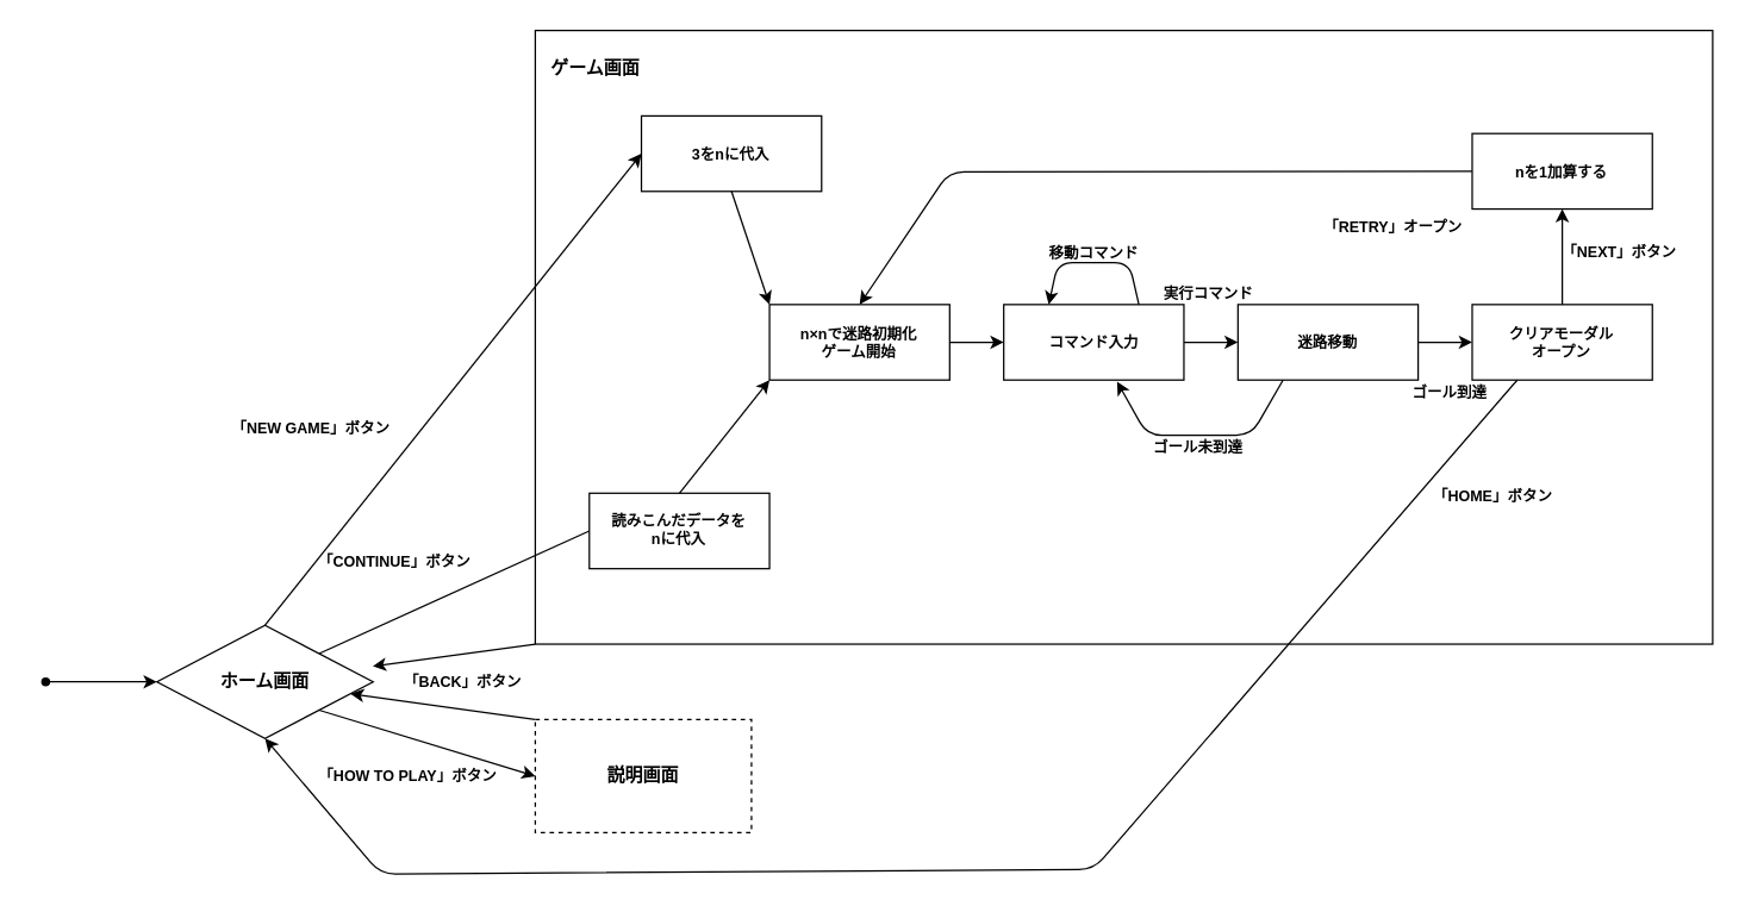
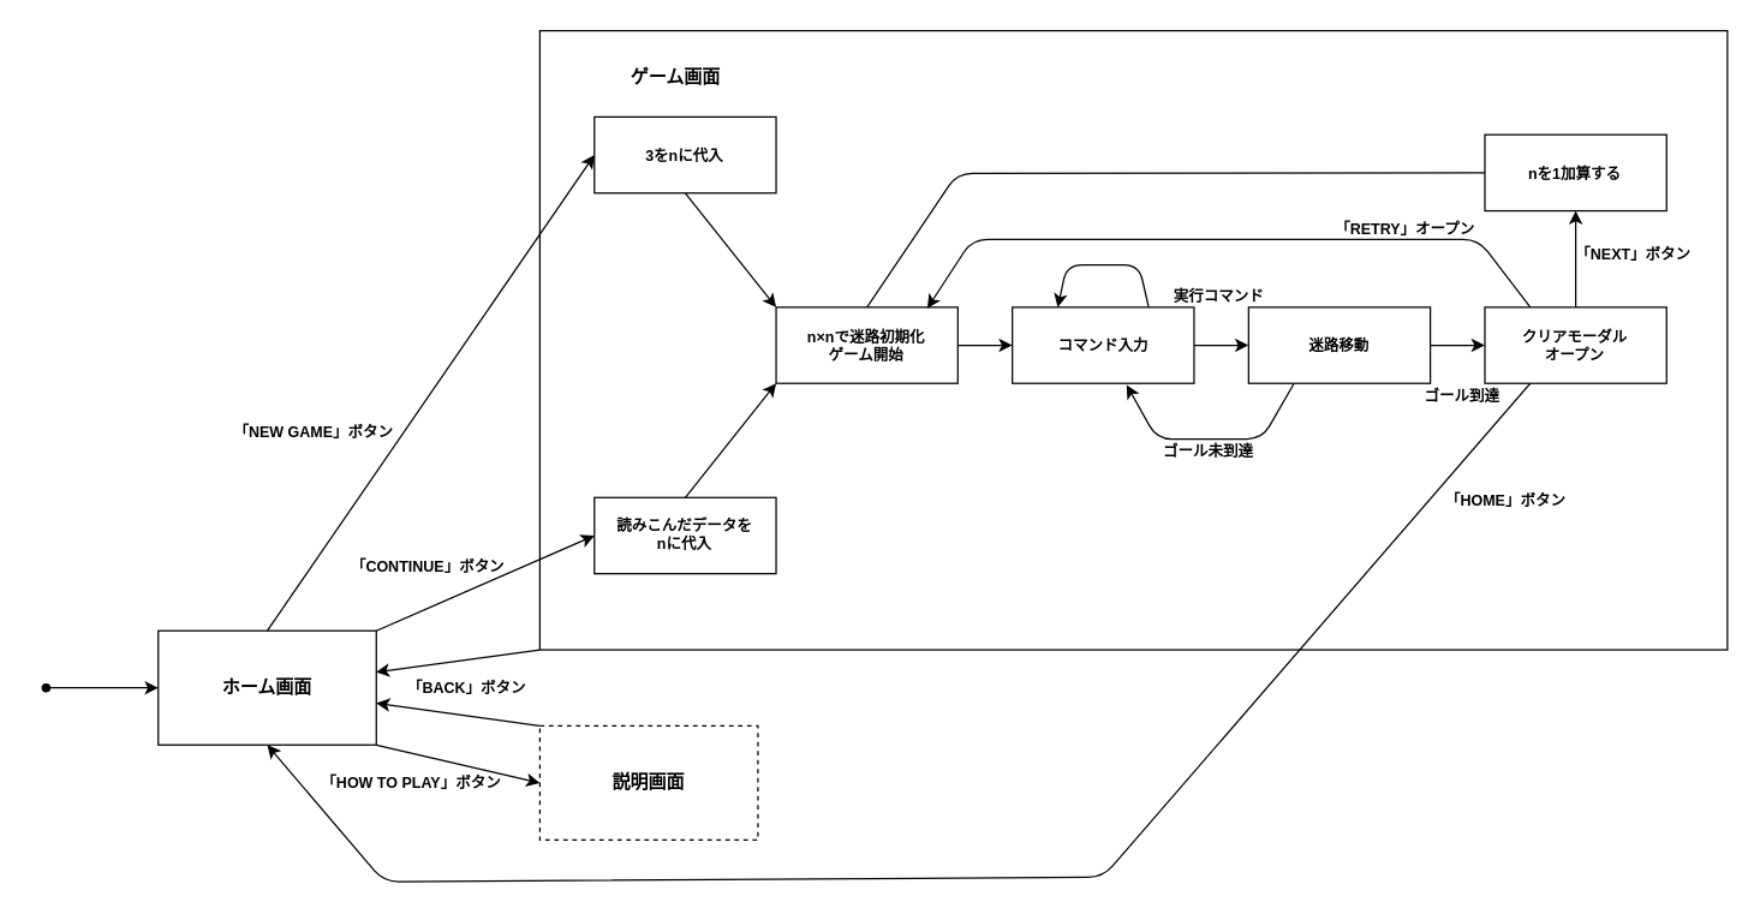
  <mxCell id="0" />
  <mxCell id="1" parent="0" />
- <mxCell id="2" value="ホーム画面" style="rhombus;whiteSpace=wrap;html=1;pointerEvents=0;fontFamily=Helvetica;fontSize=12;fontColor=default;fillColor=none;gradientColor=none;fontStyle=1;" vertex="1" parent="1"><mxGeometry x="104.737" y="419.8" width="145.263" height="76.08" as="geometry" /></mxCell>
+ <mxCell id="2" value="ホーム画面" style="whiteSpace=wrap;html=1;pointerEvents=0;fontFamily=Helvetica;fontSize=12;fontColor=default;fillColor=none;gradientColor=none;fontStyle=1;" vertex="1" parent="1"><mxGeometry x="104.737" y="419.8" width="145.263" height="76.08" as="geometry" /></mxCell>
  <mxCell id="3" value="" style="edgeStyle=none;html=1;fontFamily=Helvetica;fontSize=12;fontColor=default;fontStyle=1;" edge="1" parent="1" target="2"><mxGeometry relative="1" as="geometry"><mxPoint x="32.105" y="457.84" as="sourcePoint" /></mxGeometry></mxCell>
  <mxCell id="4" style="edgeStyle=none;html=1;exitX=0;exitY=1;exitDx=0;exitDy=0;entryX=0.998;entryY=0.362;entryDx=0;entryDy=0;fontFamily=Helvetica;fontSize=10;fontColor=default;fontStyle=1;entryPerimeter=0;" edge="1" parent="1" source="37" target="2"><mxGeometry relative="1" as="geometry" /></mxCell>
  <mxCell id="5" style="edgeStyle=none;html=1;exitX=0;exitY=0;exitDx=0;exitDy=0;fontFamily=Helvetica;fontSize=10;fontColor=default;fontStyle=1;" edge="1" parent="1" source="6" target="2"><mxGeometry relative="1" as="geometry"><mxPoint x="250" y="457.84" as="targetPoint" /></mxGeometry></mxCell>
  <mxCell id="6" value="説明画面" style="whiteSpace=wrap;html=1;pointerEvents=0;fontFamily=Helvetica;fontSize=12;fontColor=default;fillColor=none;gradientColor=none;fontStyle=1;dashed=1;" vertex="1" parent="1"><mxGeometry x="358.947" y="483.2" width="145.263" height="76.08" as="geometry" /></mxCell>
  <mxCell id="7" style="edgeStyle=none;html=1;exitX=1;exitY=1;exitDx=0;exitDy=0;entryX=0;entryY=0.5;entryDx=0;entryDy=0;fontFamily=Helvetica;fontSize=12;fontColor=default;fontStyle=1;" edge="1" parent="1" source="2" target="6"><mxGeometry relative="1" as="geometry" /></mxCell>
  <mxCell id="8" value="" style="shape=waypoint;size=6;pointerEvents=1;points=[];fillColor=none;resizable=0;rotatable=0;perimeter=centerPerimeter;snapToPoint=1;fontFamily=Helvetica;fontSize=12;fontColor=default;fontStyle=1;" vertex="1" parent="1"><mxGeometry x="20" y="447.84" width="20" height="20" as="geometry" /></mxCell>
  <mxCell id="9" value="&lt;font style=&quot;font-size: 10px;&quot;&gt;「HOW TO PLAY」ボタン&lt;/font&gt;" style="text;html=1;strokeColor=none;fillColor=none;align=center;verticalAlign=middle;whiteSpace=wrap;rounded=0;pointerEvents=0;fontFamily=Helvetica;fontSize=12;fontColor=default;fontStyle=1;" vertex="1" parent="1"><mxGeometry x="189.473" y="502.22" width="169.474" height="38.04" as="geometry" /></mxCell>
  <mxCell id="10" value="「NEW GAME」ボタン" style="text;html=1;align=center;verticalAlign=middle;resizable=0;points=[];autosize=1;strokeColor=none;fillColor=none;fontSize=10;fontFamily=Helvetica;fontColor=default;fontStyle=1;" vertex="1" parent="1"><mxGeometry x="146.002" y="275" width="124" height="24" as="geometry" /></mxCell>
- <mxCell id="11" value="&lt;font style=&quot;font-size: 10px;&quot;&gt;「CONTINUE」ボタン&lt;/font&gt;" style="text;html=1;align=center;verticalAlign=middle;resizable=0;points=[];autosize=1;strokeColor=none;fillColor=none;fontSize=12;fontFamily=Helvetica;fontColor=default;fontStyle=1;" vertex="1" parent="1"><mxGeometry x="204.474" y="364" width="120" height="26" as="geometry" /></mxCell>
+ <mxCell id="11" value="&lt;font style=&quot;font-size: 10px;&quot;&gt;「CONTINUE」ボタン&lt;/font&gt;" style="text;html=1;align=center;verticalAlign=middle;resizable=0;points=[];autosize=1;strokeColor=none;fillColor=none;fontSize=12;fontFamily=Helvetica;fontColor=default;fontStyle=1;" vertex="1" parent="1"><mxGeometry x="224.474" y="364" width="120" height="26" as="geometry" /></mxCell>
  <mxCell id="12" value="コマンド入力" style="whiteSpace=wrap;html=1;pointerEvents=0;fontFamily=Helvetica;fontSize=10;fontColor=default;fillColor=none;gradientColor=none;fontStyle=1;" vertex="1" parent="1"><mxGeometry x="673.684" y="204.24" width="121.053" height="50.72" as="geometry" /></mxCell>
  <mxCell id="13" style="edgeStyle=none;html=1;exitX=0.25;exitY=1;exitDx=0;exitDy=0;entryX=0.629;entryY=1.021;entryDx=0;entryDy=0;entryPerimeter=0;fontFamily=Helvetica;fontSize=10;fontColor=default;fontStyle=1;" edge="1" parent="1" source="14" target="12"><mxGeometry relative="1" as="geometry"><Array as="points"><mxPoint x="840" y="292" /><mxPoint x="770" y="292" /></Array></mxGeometry></mxCell>
  <mxCell id="14" value="迷路移動" style="whiteSpace=wrap;html=1;pointerEvents=0;fontFamily=Helvetica;fontSize=10;fontColor=default;fillColor=none;gradientColor=none;fontStyle=1;" vertex="1" parent="1"><mxGeometry x="831.053" y="204.24" width="121.053" height="50.72" as="geometry" /></mxCell>
  <mxCell id="15" value="" style="edgeStyle=none;html=1;fontFamily=Helvetica;fontSize=10;fontColor=default;fontStyle=1;" edge="1" parent="1" source="12" target="14"><mxGeometry relative="1" as="geometry" /></mxCell>
  <mxCell id="16" value="「BACK」ボタン" style="text;html=1;align=center;verticalAlign=middle;resizable=0;points=[];autosize=1;strokeColor=none;fillColor=none;fontSize=10;fontFamily=Helvetica;fontColor=default;fontStyle=1;" vertex="1" parent="1"><mxGeometry x="261.946" y="445.84" width="97" height="24" as="geometry" /></mxCell>
- <mxCell id="17" value="3をnに代入" style="whiteSpace=wrap;html=1;pointerEvents=0;fontFamily=Helvetica;fontSize=10;fontColor=default;fillColor=none;gradientColor=none;fontStyle=1;" vertex="1" parent="1"><mxGeometry x="430.263" y="77.44" width="121.053" height="50.72" as="geometry" /></mxCell>
+ <mxCell id="17" value="3をnに代入" style="whiteSpace=wrap;html=1;pointerEvents=0;fontFamily=Helvetica;fontSize=10;fontColor=default;fillColor=none;gradientColor=none;fontStyle=1;" vertex="1" parent="1"><mxGeometry x="395.263" y="77.44" width="121.053" height="50.72" as="geometry" /></mxCell>
  <mxCell id="18" style="edgeStyle=none;html=1;exitX=0.5;exitY=0;exitDx=0;exitDy=0;fontFamily=Helvetica;fontSize=12;fontColor=default;entryX=0;entryY=0.5;entryDx=0;entryDy=0;fontStyle=1;" edge="1" parent="1" source="2" target="17"><mxGeometry relative="1" as="geometry"><mxPoint x="395.263" y="90.12" as="targetPoint" /></mxGeometry></mxCell>
  <mxCell id="19" value="読みこんだデータを&lt;br&gt;nに代入" style="whiteSpace=wrap;html=1;pointerEvents=0;fontFamily=Helvetica;fontSize=10;fontColor=default;fillColor=none;gradientColor=none;fontStyle=1;" vertex="1" parent="1"><mxGeometry x="395.263" y="331.04" width="121.053" height="50.72" as="geometry" /></mxCell>
- <mxCell id="20" style="edgeStyle=none;html=1;exitX=1;exitY=0;exitDx=0;exitDy=0;fontFamily=Helvetica;fontSize=12;fontColor=default;entryX=0;entryY=0.5;entryDx=0;entryDy=0;fontStyle=1;endArrow=none;" edge="1" parent="1" source="2" target="19"><mxGeometry relative="1" as="geometry"><mxPoint x="395.263" y="343.72" as="targetPoint" /></mxGeometry></mxCell>
+ <mxCell id="20" style="edgeStyle=none;html=1;exitX=1;exitY=0;exitDx=0;exitDy=0;fontFamily=Helvetica;fontSize=12;fontColor=default;entryX=0;entryY=0.5;entryDx=0;entryDy=0;fontStyle=1;" edge="1" parent="1" source="2" target="19"><mxGeometry relative="1" as="geometry"><mxPoint x="395.263" y="343.72" as="targetPoint" /></mxGeometry></mxCell>
  <mxCell id="21" value="" style="edgeStyle=none;html=1;fontFamily=Helvetica;fontSize=10;fontColor=default;fontStyle=1;" edge="1" parent="1" source="22" target="12"><mxGeometry relative="1" as="geometry" /></mxCell>
  <mxCell id="22" value="n×nで迷路初期化&lt;br&gt;ゲーム開始" style="whiteSpace=wrap;html=1;pointerEvents=0;fontFamily=Helvetica;fontSize=10;fontColor=default;fillColor=none;gradientColor=none;fontStyle=1;" vertex="1" parent="1"><mxGeometry x="516.316" y="204.24" width="121.053" height="50.72" as="geometry" /></mxCell>
  <mxCell id="23" style="edgeStyle=none;html=1;exitX=0.5;exitY=1;exitDx=0;exitDy=0;fontFamily=Helvetica;fontSize=10;fontColor=default;fontStyle=1;entryX=0;entryY=0;entryDx=0;entryDy=0;" edge="1" parent="1" source="17" target="22"><mxGeometry relative="1" as="geometry" /></mxCell>
  <mxCell id="24" value="" style="edgeStyle=none;html=1;fontFamily=Helvetica;fontSize=10;fontColor=default;fontStyle=1;entryX=0;entryY=1;entryDx=0;entryDy=0;exitX=0.5;exitY=0;exitDx=0;exitDy=0;" edge="1" parent="1" source="19" target="22"><mxGeometry relative="1" as="geometry" /></mxCell>
  <mxCell id="25" style="edgeStyle=none;html=1;exitX=0.75;exitY=0;exitDx=0;exitDy=0;fontFamily=Helvetica;fontSize=10;fontColor=default;entryX=0.25;entryY=0;entryDx=0;entryDy=0;fontStyle=1;" edge="1" parent="1" source="12" target="12"><mxGeometry relative="1" as="geometry"><Array as="points"><mxPoint x="758" y="176" /><mxPoint x="710" y="176" /></Array></mxGeometry></mxCell>
  <mxCell id="26" value="実行コマンド" style="text;html=1;align=center;verticalAlign=middle;resizable=0;points=[];autosize=1;strokeColor=none;fillColor=none;fontSize=10;fontFamily=Helvetica;fontColor=default;fontStyle=1;" vertex="1" parent="1"><mxGeometry x="771.526" y="185" width="78" height="24" as="geometry" /></mxCell>
  <mxCell id="27" value="ゴール到達" style="text;html=1;align=center;verticalAlign=middle;resizable=0;points=[];autosize=1;strokeColor=none;fillColor=none;fontSize=10;fontFamily=Helvetica;fontColor=default;fontStyle=1;" vertex="1" parent="1"><mxGeometry x="939.005" y="251" width="68" height="24" as="geometry" /></mxCell>
  <mxCell id="28" style="edgeStyle=none;html=1;exitX=0.25;exitY=1;exitDx=0;exitDy=0;fontFamily=Helvetica;fontSize=10;fontColor=default;entryX=0.5;entryY=1;entryDx=0;entryDy=0;fontStyle=1;" edge="1" parent="1" source="30" target="2"><mxGeometry relative="1" as="geometry"><Array as="points"><mxPoint x="734" y="584" /><mxPoint x="255" y="587" /></Array></mxGeometry></mxCell>
+ <mxCell id="29" style="edgeStyle=none;html=1;exitX=0.25;exitY=0;exitDx=0;exitDy=0;entryX=0.832;entryY=0.013;entryDx=0;entryDy=0;entryPerimeter=0;fontFamily=Helvetica;fontSize=10;fontColor=default;fontStyle=1;" edge="1" parent="1" source="30" target="22"><mxGeometry relative="1" as="geometry"><Array as="points"><mxPoint x="984" y="159" /><mxPoint x="647" y="159" /></Array></mxGeometry></mxCell>
  <mxCell id="30" value="クリアモーダル&lt;br&gt;オープン" style="whiteSpace=wrap;html=1;pointerEvents=0;fontFamily=Helvetica;fontSize=10;fontColor=default;fillColor=none;gradientColor=none;fontStyle=1;" vertex="1" parent="1"><mxGeometry x="988.421" y="204.24" width="121.053" height="50.72" as="geometry" /></mxCell>
  <mxCell id="31" value="" style="edgeStyle=none;html=1;fontFamily=Helvetica;fontSize=10;fontColor=default;fontStyle=1;" edge="1" parent="1" source="14" target="30"><mxGeometry relative="1" as="geometry" /></mxCell>
- <mxCell id="32" style="edgeStyle=none;html=1;exitX=0;exitY=0.5;exitDx=0;exitDy=0;entryX=0.5;entryY=0;entryDx=0;entryDy=0;fontFamily=Helvetica;fontSize=10;fontColor=default;fontStyle=1;" edge="1" parent="1" source="41" target="22"><mxGeometry relative="1" as="geometry"><Array as="points"><mxPoint x="637" y="115" /></Array></mxGeometry></mxCell>
+ <mxCell id="32" style="edgeStyle=none;html=1;exitX=0;exitY=0.5;exitDx=0;exitDy=0;entryX=0.5;entryY=0;entryDx=0;entryDy=0;fontFamily=Helvetica;fontSize=10;fontColor=default;fontStyle=1;endArrow=none;" edge="1" parent="1" source="41" target="22"><mxGeometry relative="1" as="geometry"><Array as="points"><mxPoint x="637" y="115" /></Array></mxGeometry></mxCell>
  <mxCell id="33" style="edgeStyle=none;html=1;entryX=0.5;entryY=1;entryDx=0;entryDy=0;fontFamily=Helvetica;fontSize=10;fontColor=default;fontStyle=1;" edge="1" parent="1" source="30" target="41"><mxGeometry relative="1" as="geometry" /></mxCell>
  <mxCell id="34" value="「HOME」ボタン" style="text;html=1;align=center;verticalAlign=middle;resizable=0;points=[];autosize=1;strokeColor=none;fillColor=none;fontSize=10;fontFamily=Helvetica;fontColor=default;fontStyle=1;" vertex="1" parent="1"><mxGeometry x="953.105" y="321.36" width="98" height="24" as="geometry" /></mxCell>
  <mxCell id="35" value="「NEXT」ボタン" style="text;html=1;align=center;verticalAlign=middle;resizable=0;points=[];autosize=1;strokeColor=none;fillColor=none;fontSize=10;fontFamily=Helvetica;fontColor=default;fontStyle=1;" vertex="1" parent="1"><mxGeometry x="1039.842" y="156.52" width="95" height="24" as="geometry" /></mxCell>
  <mxCell id="36" value="" style="group;fontStyle=1;" vertex="1" connectable="0" parent="1"><mxGeometry x="358.95" y="20" width="791.05" height="412.48" as="geometry" /></mxCell>
  <mxCell id="37" value="" style="rounded=0;whiteSpace=wrap;html=1;pointerEvents=0;fontFamily=Helvetica;fontSize=12;fontColor=default;fillColor=none;gradientColor=none;fontStyle=1;" vertex="1" parent="36"><mxGeometry x="0.003" width="791.047" height="412.48" as="geometry" /></mxCell>
- <mxCell id="38" value="&lt;font style=&quot;font-size: 12px;&quot;&gt;ゲーム画面&lt;/font&gt;" style="text;html=1;align=center;verticalAlign=middle;resizable=0;points=[];autosize=1;strokeColor=none;fillColor=none;fontSize=10;fontFamily=Helvetica;fontColor=default;fontStyle=1;" vertex="1" parent="36"><mxGeometry x="1" y="13.458" width="78" height="26" as="geometry" /></mxCell>
- <mxCell id="39" value="移動コマンド" style="text;html=1;align=center;verticalAlign=middle;resizable=0;points=[];autosize=1;strokeColor=none;fillColor=none;fontSize=10;fontFamily=Helvetica;fontColor=default;fontStyle=1;" vertex="1" parent="36"><mxGeometry x="336.259" y="138" width="78" height="24" as="geometry" /></mxCell>
+ <mxCell id="38" value="&lt;font style=&quot;font-size: 12px;&quot;&gt;ゲーム画面&lt;/font&gt;" style="text;html=1;align=center;verticalAlign=middle;resizable=0;points=[];autosize=1;strokeColor=none;fillColor=none;fontSize=10;fontFamily=Helvetica;fontColor=default;fontStyle=1;" vertex="1" parent="36"><mxGeometry x="51" y="18.458" width="78" height="26" as="geometry" /></mxCell>
  <mxCell id="40" value="「RETRY」オープン" style="text;html=1;align=center;verticalAlign=middle;resizable=0;points=[];autosize=1;strokeColor=none;fillColor=none;fontSize=10;fontFamily=Helvetica;fontColor=default;fontStyle=1;" vertex="1" parent="36"><mxGeometry x="525.053" y="120" width="102" height="24" as="geometry" /></mxCell>
  <mxCell id="41" value="nを1加算する" style="whiteSpace=wrap;html=1;pointerEvents=0;fontFamily=Helvetica;fontSize=10;fontColor=default;fillColor=none;gradientColor=none;fontStyle=1;" vertex="1" parent="36"><mxGeometry x="629.471" y="69.28" width="121.053" height="50.72" as="geometry" /></mxCell>
  <mxCell id="42" value="ゴール未到達" style="text;html=1;align=center;verticalAlign=middle;resizable=0;points=[];autosize=1;strokeColor=none;fillColor=none;fontSize=10;fontFamily=Helvetica;fontColor=default;fontStyle=1;" vertex="1" parent="36"><mxGeometry x="406.051" y="268" width="78" height="24" as="geometry" /></mxCell>
